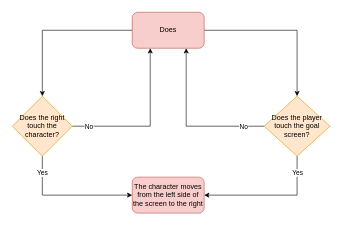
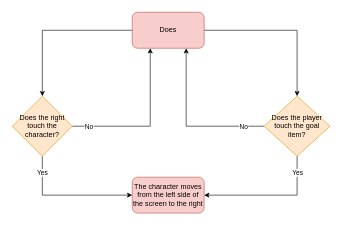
  <mxCell id="0" />
  <mxCell id="1" parent="0" />
  <mxCell id="2" style="edgeStyle=orthogonalEdgeStyle;rounded=0;orthogonalLoop=1;jettySize=auto;html=1;exitX=0;exitY=0.5;exitDx=0;exitDy=0;entryX=0.5;entryY=0;entryDx=0;entryDy=0;" edge="1" parent="1" source="4" target="9"><mxGeometry relative="1" as="geometry" /></mxCell>
  <mxCell id="3" style="edgeStyle=orthogonalEdgeStyle;rounded=0;orthogonalLoop=1;jettySize=auto;html=1;exitX=1;exitY=0.5;exitDx=0;exitDy=0;entryX=0.5;entryY=0;entryDx=0;entryDy=0;" edge="1" parent="1" source="4" target="14"><mxGeometry relative="1" as="geometry" /></mxCell>
  <mxCell id="4" value="Does" style="rounded=1;whiteSpace=wrap;html=1;fillColor=#f8cecc;strokeColor=#b85450;" vertex="1" parent="1"><mxGeometry x="220" y="20" width="120" height="60" as="geometry" /></mxCell>
  <mxCell id="5" style="edgeStyle=orthogonalEdgeStyle;rounded=0;orthogonalLoop=1;jettySize=auto;html=1;exitX=0.5;exitY=1;exitDx=0;exitDy=0;entryX=0;entryY=0.5;entryDx=0;entryDy=0;" edge="1" parent="1" source="9" target="15"><mxGeometry relative="1" as="geometry" /></mxCell>
  <mxCell id="6" value="Yes" style="edgeLabel;html=1;align=center;verticalAlign=middle;resizable=0;points=[];" connectable="0" vertex="1" parent="5"><mxGeometry x="-0.749" y="-1" relative="1" as="geometry"><mxPoint as="offset" /></mxGeometry></mxCell>
  <mxCell id="7" style="edgeStyle=orthogonalEdgeStyle;rounded=0;orthogonalLoop=1;jettySize=auto;html=1;exitX=1;exitY=0.5;exitDx=0;exitDy=0;entryX=0.25;entryY=1;entryDx=0;entryDy=0;" edge="1" parent="1" source="9" target="4"><mxGeometry relative="1" as="geometry" /></mxCell>
  <mxCell id="8" value="No" style="edgeLabel;html=1;align=center;verticalAlign=middle;resizable=0;points=[];" connectable="0" vertex="1" parent="7"><mxGeometry x="-0.792" relative="1" as="geometry"><mxPoint as="offset" /></mxGeometry></mxCell>
  <mxCell id="9" value="Does the right touch the character?" style="rhombus;whiteSpace=wrap;html=1;fillColor=#ffe6cc;strokeColor=#d79b00;" vertex="1" parent="1"><mxGeometry x="20" y="160" width="100" height="100" as="geometry" /></mxCell>
  <mxCell id="10" style="edgeStyle=orthogonalEdgeStyle;rounded=0;orthogonalLoop=1;jettySize=auto;html=1;exitX=0.5;exitY=1;exitDx=0;exitDy=0;entryX=1;entryY=0.5;entryDx=0;entryDy=0;" edge="1" parent="1" source="14" target="15"><mxGeometry relative="1" as="geometry" /></mxCell>
  <mxCell id="11" value="Yes" style="edgeLabel;html=1;align=center;verticalAlign=middle;resizable=0;points=[];" connectable="0" vertex="1" parent="10"><mxGeometry x="-0.754" relative="1" as="geometry"><mxPoint as="offset" /></mxGeometry></mxCell>
  <mxCell id="12" style="edgeStyle=orthogonalEdgeStyle;rounded=0;orthogonalLoop=1;jettySize=auto;html=1;exitX=0;exitY=0.5;exitDx=0;exitDy=0;entryX=0.75;entryY=1;entryDx=0;entryDy=0;" edge="1" parent="1" source="14" target="4"><mxGeometry relative="1" as="geometry" /></mxCell>
  <mxCell id="13" value="No" style="edgeLabel;html=1;align=center;verticalAlign=middle;resizable=0;points=[];" connectable="0" vertex="1" parent="12"><mxGeometry x="-0.708" y="2" relative="1" as="geometry"><mxPoint x="3" y="-1" as="offset" /></mxGeometry></mxCell>
- <mxCell id="14" value="Does the player touch the goal screen?" style="rhombus;whiteSpace=wrap;html=1;fillColor=#ffe6cc;strokeColor=#d79b00;" vertex="1" parent="1"><mxGeometry x="440" y="160" width="110" height="100" as="geometry" /></mxCell>
+ <mxCell id="14" value="Does the player touch the goal item?" style="rhombus;whiteSpace=wrap;html=1;fillColor=#ffe6cc;strokeColor=#d79b00;" vertex="1" parent="1"><mxGeometry x="440" y="160" width="110" height="100" as="geometry" /></mxCell>
  <mxCell id="15" value="The character moves from the left side of the screen to the right" style="rounded=1;whiteSpace=wrap;html=1;fillColor=#f8cecc;strokeColor=#b85450;" vertex="1" parent="1"><mxGeometry x="220" y="295" width="120" height="60" as="geometry" /></mxCell>
